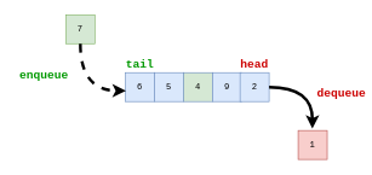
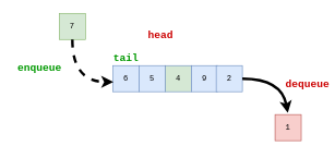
  <mxCell id="0" />
  <mxCell id="1" parent="0" />
  <mxCell id="2" value="" style="group" vertex="1" connectable="0" parent="1"><mxGeometry x="20" y="20" width="470" height="200" as="geometry" /></mxCell>
  <mxCell id="3" value="&lt;font face=&quot;Courier New&quot;&gt;6&lt;/font&gt;" style="whiteSpace=wrap;html=1;aspect=fixed;fillColor=#dae8fc;strokeColor=#6c8ebf;" vertex="1" parent="2"><mxGeometry x="152" y="80" width="40" height="40" as="geometry" /></mxCell>
  <mxCell id="4" value="&lt;font face=&quot;Courier New&quot;&gt;5&lt;/font&gt;" style="whiteSpace=wrap;html=1;aspect=fixed;fillColor=#dae8fc;strokeColor=#6c8ebf;" vertex="1" parent="2"><mxGeometry x="192" y="80" width="40" height="40" as="geometry" /></mxCell>
  <mxCell id="5" value="&lt;font face=&quot;Courier New&quot;&gt;4&lt;/font&gt;" style="whiteSpace=wrap;html=1;aspect=fixed;fillColor=#d5e8d4;strokeColor=#6c8ebf;" vertex="1" parent="2"><mxGeometry x="232" y="80" width="40" height="40" as="geometry" /></mxCell>
  <mxCell id="6" value="&lt;font face=&quot;Courier New&quot;&gt;9&lt;/font&gt;" style="whiteSpace=wrap;html=1;aspect=fixed;fillColor=#dae8fc;strokeColor=#6c8ebf;" vertex="1" parent="2"><mxGeometry x="272" y="80" width="40" height="40" as="geometry" /></mxCell>
  <mxCell id="7" value="&lt;font face=&quot;Courier New&quot;&gt;2&lt;/font&gt;" style="whiteSpace=wrap;html=1;aspect=fixed;fillColor=#dae8fc;strokeColor=#6c8ebf;" vertex="1" parent="2"><mxGeometry x="310" y="80" width="40" height="40" as="geometry" /></mxCell>
  <mxCell id="8" value="&lt;font color=&quot;#009900&quot; size=&quot;1&quot; face=&quot;Courier New&quot;&gt;&lt;b style=&quot;font-size: 16px;&quot;&gt;tail&lt;/b&gt;&lt;/font&gt;" style="text;html=1;align=center;verticalAlign=middle;whiteSpace=wrap;rounded=0;" vertex="1" parent="2"><mxGeometry x="152" y="60" width="40" height="20" as="geometry" /></mxCell>
- <mxCell id="9" value="&lt;font color=&quot;#cc0000&quot; size=&quot;1&quot; face=&quot;Courier New&quot;&gt;&lt;b style=&quot;font-size: 16px;&quot;&gt;head&lt;/b&gt;&lt;/font&gt;" style="text;html=1;align=center;verticalAlign=middle;whiteSpace=wrap;rounded=0;" vertex="1" parent="2"><mxGeometry x="310" y="60" width="40" height="20" as="geometry" /></mxCell>
+ <mxCell id="9" value="&lt;font color=&quot;#cc0000&quot; size=&quot;1&quot; face=&quot;Courier New&quot;&gt;&lt;b style=&quot;font-size: 16px;&quot;&gt;head&lt;/b&gt;&lt;/font&gt;" style="text;html=1;align=center;verticalAlign=middle;whiteSpace=wrap;rounded=0;" vertex="1" parent="2"><mxGeometry x="205" y="25" width="40" height="20" as="geometry" /></mxCell>
  <mxCell id="10" value="&lt;font face=&quot;Courier New&quot;&gt;7&lt;/font&gt;" style="whiteSpace=wrap;html=1;aspect=fixed;fillColor=#d5e8d4;strokeColor=#82B366;" vertex="1" parent="2"><mxGeometry x="70" width="40" height="40" as="geometry" /></mxCell>
- <mxCell id="11" value="&lt;font face=&quot;Courier New&quot;&gt;1&lt;/font&gt;" style="whiteSpace=wrap;html=1;aspect=fixed;fillColor=#f8cecc;strokeColor=#B85450;" vertex="1" parent="2"><mxGeometry x="390" y="160" width="40" height="40" as="geometry" /></mxCell>
+ <mxCell id="11" value="&lt;font face=&quot;Courier New&quot;&gt;1&lt;/font&gt;" style="whiteSpace=wrap;html=1;aspect=fixed;fillColor=#f8cecc;strokeColor=#B85450;" vertex="1" parent="2"><mxGeometry x="400" y="155" width="40" height="40" as="geometry" /></mxCell>
  <mxCell id="12" value="" style="endArrow=classic;html=1;rounded=0;exitX=0.5;exitY=1;exitDx=0;exitDy=0;entryX=0.02;entryY=0.625;entryDx=0;entryDy=0;entryPerimeter=0;curved=1;strokeColor=default;strokeWidth=4;dashed=1;" edge="1" parent="2" source="10" target="3"><mxGeometry width="50" height="50" relative="1" as="geometry"><mxPoint x="90" y="180" as="sourcePoint" /><mxPoint x="140" y="130" as="targetPoint" /><Array as="points"><mxPoint x="90" y="105" /></Array></mxGeometry></mxCell>
  <mxCell id="13" value="" style="endArrow=classic;html=1;rounded=0;exitX=1;exitY=0.5;exitDx=0;exitDy=0;entryX=0.49;entryY=-0.065;entryDx=0;entryDy=0;entryPerimeter=0;curved=1;strokeColor=#000000;strokeWidth=4;" edge="1" parent="2" source="7" target="11"><mxGeometry width="50" height="50" relative="1" as="geometry"><mxPoint x="430" y="170" as="sourcePoint" /><mxPoint x="480" y="120" as="targetPoint" /><Array as="points"><mxPoint x="410" y="100" /></Array></mxGeometry></mxCell>
  <mxCell id="14" value="&lt;b style=&quot;color: rgb(0, 153, 0); font-family: &amp;quot;Courier New&amp;quot;; font-size: 16px;&quot;&gt;enqueue&lt;/b&gt;" style="text;html=1;align=center;verticalAlign=middle;whiteSpace=wrap;rounded=0;" vertex="1" parent="2"><mxGeometry y="70" width="80" height="30" as="geometry" /></mxCell>
  <mxCell id="15" value="&lt;font color=&quot;#cc0000&quot; size=&quot;1&quot; face=&quot;Courier New&quot;&gt;&lt;b style=&quot;font-size: 16px;&quot;&gt;dequeue&lt;/b&gt;&lt;/font&gt;" style="text;html=1;align=center;verticalAlign=middle;whiteSpace=wrap;rounded=0;" vertex="1" parent="2"><mxGeometry x="430" y="100" width="40" height="20" as="geometry" /></mxCell>
